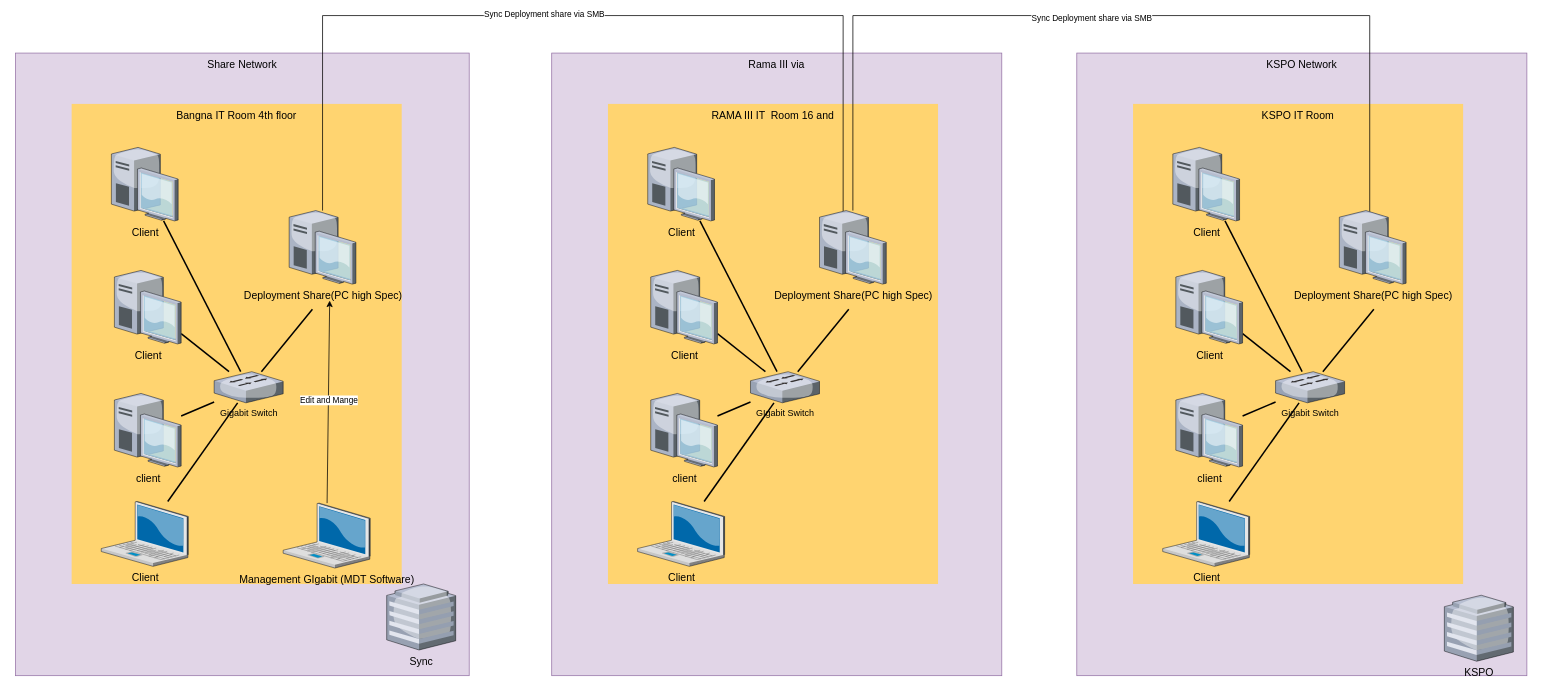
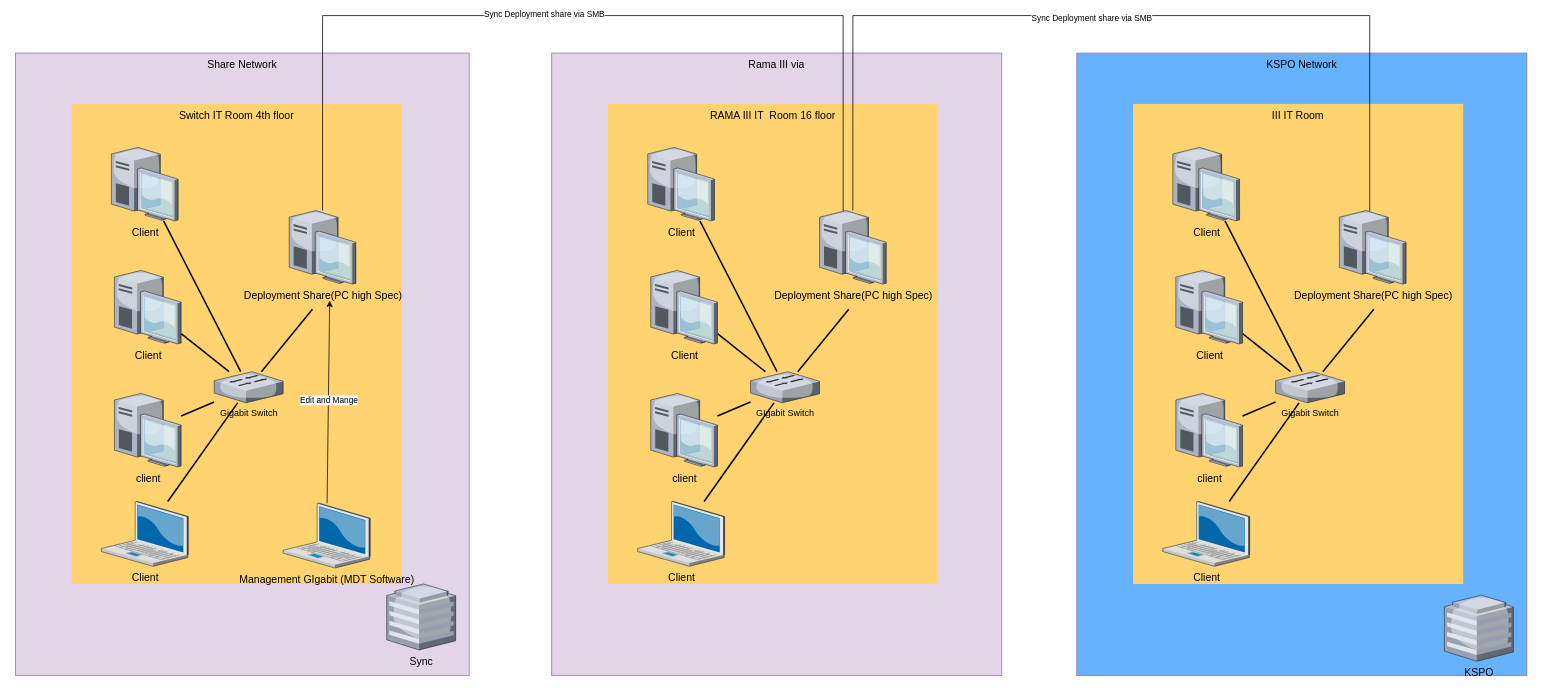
  <mxCell id="0" style=";html=1;" />
  <mxCell id="1" style=";html=1;" parent="0" />
  <mxCell id="2" value="Share Network" style="whiteSpace=wrap;html=1;fillColor=#e1d5e7;fontSize=14;strokeColor=#9673a6;verticalAlign=top;" vertex="1" parent="1"><mxGeometry x="20" y="70" width="605" height="830" as="geometry" /></mxCell>
- <mxCell id="3" value="Bangna IT Room 4th floor" style="whiteSpace=wrap;html=1;fillColor=#FFD470;gradientColor=none;fontSize=14;strokeColor=none;verticalAlign=top;" parent="1" vertex="1"><mxGeometry x="95" y="137.75" width="440" height="640" as="geometry" /></mxCell>
+ <mxCell id="3" value="Switch IT Room 4th floor" style="whiteSpace=wrap;html=1;fillColor=#FFD470;gradientColor=none;fontSize=14;strokeColor=none;verticalAlign=top;" parent="1" vertex="1"><mxGeometry x="95" y="137.75" width="440" height="640" as="geometry" /></mxCell>
  <mxCell id="4" style="edgeStyle=none;rounded=0;html=1;startSize=10;endSize=10;jettySize=auto;orthogonalLoop=1;fontSize=14;endArrow=none;endFill=0;strokeWidth=2;" parent="1" source="5" target="12" edge="1"><mxGeometry relative="1" as="geometry" /></mxCell>
  <mxCell id="5" value="Client" style="verticalLabelPosition=bottom;aspect=fixed;html=1;verticalAlign=top;strokeColor=none;shape=mxgraph.citrix.laptop_2;fillColor=#66B2FF;gradientColor=#0066CC;fontSize=14;" parent="1" vertex="1"><mxGeometry x="134.5" y="667.75" width="116" height="86.5" as="geometry" /></mxCell>
  <mxCell id="6" style="edgeStyle=none;rounded=0;html=1;startSize=10;endSize=10;jettySize=auto;orthogonalLoop=1;fontSize=14;endArrow=none;endFill=0;strokeWidth=2;" parent="1" source="7" target="12" edge="1"><mxGeometry relative="1" as="geometry" /></mxCell>
  <mxCell id="7" value="client" style="verticalLabelPosition=bottom;aspect=fixed;html=1;verticalAlign=top;strokeColor=none;shape=mxgraph.citrix.desktop;fillColor=#66B2FF;gradientColor=#0066CC;fontSize=14;" parent="1" vertex="1"><mxGeometry x="152" y="523.75" width="89" height="98" as="geometry" /></mxCell>
  <mxCell id="8" style="edgeStyle=none;rounded=0;html=1;startSize=10;endSize=10;jettySize=auto;orthogonalLoop=1;fontSize=14;endArrow=none;endFill=0;strokeWidth=2;" parent="1" source="9" target="12" edge="1"><mxGeometry relative="1" as="geometry" /></mxCell>
  <mxCell id="9" value="Client" style="verticalLabelPosition=bottom;aspect=fixed;html=1;verticalAlign=top;strokeColor=none;shape=mxgraph.citrix.desktop;fillColor=#66B2FF;gradientColor=#0066CC;fontSize=14;" parent="1" vertex="1"><mxGeometry x="152" y="359.75" width="89" height="98" as="geometry" /></mxCell>
  <mxCell id="10" style="edgeStyle=none;rounded=0;html=1;startSize=10;endSize=10;jettySize=auto;orthogonalLoop=1;fontSize=14;endArrow=none;endFill=0;strokeWidth=2;" parent="1" source="11" target="12" edge="1"><mxGeometry relative="1" as="geometry" /></mxCell>
  <mxCell id="11" value="Client" style="verticalLabelPosition=bottom;aspect=fixed;html=1;verticalAlign=top;strokeColor=none;shape=mxgraph.citrix.desktop;fillColor=#66B2FF;gradientColor=#0066CC;fontSize=14;" parent="1" vertex="1"><mxGeometry x="148" y="195.75" width="89" height="98" as="geometry" /></mxCell>
  <mxCell id="12" value="Gigabit Switch" style="verticalLabelPosition=bottom;aspect=fixed;html=1;verticalAlign=top;strokeColor=none;align=center;outlineConnect=0;shape=mxgraph.citrix.switch;" parent="1" vertex="1"><mxGeometry x="285" y="494.75" width="92" height="41.5" as="geometry" /></mxCell>
  <mxCell id="13" value="Sync" style="verticalLabelPosition=bottom;aspect=fixed;html=1;verticalAlign=top;strokeColor=none;shape=mxgraph.citrix.hq_enterprise;fillColor=#66B2FF;gradientColor=#0066CC;fontSize=14;" parent="1" vertex="1"><mxGeometry x="515" y="777.75" width="92" height="88" as="geometry" /></mxCell>
  <mxCell id="14" style="edgeStyle=none;rounded=0;html=1;startSize=10;endSize=10;jettySize=auto;orthogonalLoop=1;fontSize=14;endArrow=none;endFill=0;strokeWidth=2;" parent="1" target="12" edge="1"><mxGeometry relative="1" as="geometry"><mxPoint x="416" y="411.631" as="sourcePoint" /><mxPoint x="-165" y="507.75" as="targetPoint" /><Array as="points" /></mxGeometry></mxCell>
  <mxCell id="15" value="Rama III via" style="whiteSpace=wrap;html=1;fillColor=#e1d5e7;fontSize=14;strokeColor=#9673a6;verticalAlign=top;" vertex="1" parent="1"><mxGeometry x="735" y="70" width="600" height="830" as="geometry" /></mxCell>
- <mxCell id="16" value="RAMA III IT &amp;nbsp;Room 16 and" style="whiteSpace=wrap;html=1;fillColor=#FFD470;gradientColor=none;fontSize=14;strokeColor=none;verticalAlign=top;" vertex="1" parent="1"><mxGeometry x="810" y="137.75" width="440" height="640" as="geometry" /></mxCell>
+ <mxCell id="16" value="RAMA III IT &amp;nbsp;Room 16 floor" style="whiteSpace=wrap;html=1;fillColor=#FFD470;gradientColor=none;fontSize=14;strokeColor=none;verticalAlign=top;" vertex="1" parent="1"><mxGeometry x="810" y="137.75" width="440" height="640" as="geometry" /></mxCell>
  <mxCell id="17" style="edgeStyle=none;rounded=0;html=1;startSize=10;endSize=10;jettySize=auto;orthogonalLoop=1;fontSize=14;endArrow=none;endFill=0;strokeWidth=2;" edge="1" parent="1" source="18" target="25"><mxGeometry relative="1" as="geometry" /></mxCell>
  <mxCell id="18" value="Client" style="verticalLabelPosition=bottom;aspect=fixed;html=1;verticalAlign=top;strokeColor=none;shape=mxgraph.citrix.laptop_2;fillColor=#66B2FF;gradientColor=#0066CC;fontSize=14;" vertex="1" parent="1"><mxGeometry x="849.5" y="667.75" width="116" height="86.5" as="geometry" /></mxCell>
  <mxCell id="19" style="edgeStyle=none;rounded=0;html=1;startSize=10;endSize=10;jettySize=auto;orthogonalLoop=1;fontSize=14;endArrow=none;endFill=0;strokeWidth=2;" edge="1" parent="1" source="20" target="25"><mxGeometry relative="1" as="geometry" /></mxCell>
  <mxCell id="20" value="client" style="verticalLabelPosition=bottom;aspect=fixed;html=1;verticalAlign=top;strokeColor=none;shape=mxgraph.citrix.desktop;fillColor=#66B2FF;gradientColor=#0066CC;fontSize=14;" vertex="1" parent="1"><mxGeometry x="867" y="523.75" width="89" height="98" as="geometry" /></mxCell>
  <mxCell id="21" style="edgeStyle=none;rounded=0;html=1;startSize=10;endSize=10;jettySize=auto;orthogonalLoop=1;fontSize=14;endArrow=none;endFill=0;strokeWidth=2;" edge="1" parent="1" source="22" target="25"><mxGeometry relative="1" as="geometry" /></mxCell>
  <mxCell id="22" value="Client" style="verticalLabelPosition=bottom;aspect=fixed;html=1;verticalAlign=top;strokeColor=none;shape=mxgraph.citrix.desktop;fillColor=#66B2FF;gradientColor=#0066CC;fontSize=14;" vertex="1" parent="1"><mxGeometry x="867" y="359.75" width="89" height="98" as="geometry" /></mxCell>
  <mxCell id="23" style="edgeStyle=none;rounded=0;html=1;startSize=10;endSize=10;jettySize=auto;orthogonalLoop=1;fontSize=14;endArrow=none;endFill=0;strokeWidth=2;" edge="1" parent="1" source="24" target="25"><mxGeometry relative="1" as="geometry" /></mxCell>
  <mxCell id="24" value="Client" style="verticalLabelPosition=bottom;aspect=fixed;html=1;verticalAlign=top;strokeColor=none;shape=mxgraph.citrix.desktop;fillColor=#66B2FF;gradientColor=#0066CC;fontSize=14;" vertex="1" parent="1"><mxGeometry x="863" y="195.75" width="89" height="98" as="geometry" /></mxCell>
  <mxCell id="25" value="GIgabit Switch" style="verticalLabelPosition=bottom;aspect=fixed;html=1;verticalAlign=top;strokeColor=none;align=center;outlineConnect=0;shape=mxgraph.citrix.switch;" vertex="1" parent="1"><mxGeometry x="1000" y="494.75" width="92" height="41.5" as="geometry" /></mxCell>
  <mxCell id="26" style="edgeStyle=none;rounded=0;html=1;startSize=10;endSize=10;jettySize=auto;orthogonalLoop=1;fontSize=14;endArrow=none;endFill=0;strokeWidth=2;" edge="1" parent="1" target="25"><mxGeometry relative="1" as="geometry"><mxPoint x="1131" y="411.631" as="sourcePoint" /><mxPoint x="550" y="507.75" as="targetPoint" /><Array as="points" /></mxGeometry></mxCell>
- <mxCell id="27" value="KSPO Network" style="whiteSpace=wrap;html=1;fillColor=#e1d5e7;fontSize=14;strokeColor=#9673a6;verticalAlign=top;" vertex="1" parent="1"><mxGeometry x="1435" y="70" width="600" height="830" as="geometry" /></mxCell>
- <mxCell id="28" value="KSPO IT Room" style="whiteSpace=wrap;html=1;fillColor=#FFD470;gradientColor=none;fontSize=14;strokeColor=none;verticalAlign=top;" vertex="1" parent="1"><mxGeometry x="1510" y="137.75" width="440" height="640" as="geometry" /></mxCell>
+ <mxCell id="27" value="KSPO Network" style="whiteSpace=wrap;html=1;fillColor=#66b2ff;fontSize=14;strokeColor=#9673a6;verticalAlign=top;" vertex="1" parent="1"><mxGeometry x="1435" y="70" width="600" height="830" as="geometry" /></mxCell>
+ <mxCell id="28" value="III IT Room" style="whiteSpace=wrap;html=1;fillColor=#FFD470;gradientColor=none;fontSize=14;strokeColor=none;verticalAlign=top;" vertex="1" parent="1"><mxGeometry x="1510" y="137.75" width="440" height="640" as="geometry" /></mxCell>
  <mxCell id="29" style="edgeStyle=none;rounded=0;html=1;startSize=10;endSize=10;jettySize=auto;orthogonalLoop=1;fontSize=14;endArrow=none;endFill=0;strokeWidth=2;" edge="1" parent="1" source="30" target="37"><mxGeometry relative="1" as="geometry" /></mxCell>
  <mxCell id="30" value="Client" style="verticalLabelPosition=bottom;aspect=fixed;html=1;verticalAlign=top;strokeColor=none;shape=mxgraph.citrix.laptop_2;fillColor=#66B2FF;gradientColor=#0066CC;fontSize=14;" vertex="1" parent="1"><mxGeometry x="1549.5" y="667.75" width="116" height="86.5" as="geometry" /></mxCell>
  <mxCell id="31" style="edgeStyle=none;rounded=0;html=1;startSize=10;endSize=10;jettySize=auto;orthogonalLoop=1;fontSize=14;endArrow=none;endFill=0;strokeWidth=2;" edge="1" parent="1" source="32" target="37"><mxGeometry relative="1" as="geometry" /></mxCell>
  <mxCell id="32" value="client" style="verticalLabelPosition=bottom;aspect=fixed;html=1;verticalAlign=top;strokeColor=none;shape=mxgraph.citrix.desktop;fillColor=#66B2FF;gradientColor=#0066CC;fontSize=14;" vertex="1" parent="1"><mxGeometry x="1567" y="523.75" width="89" height="98" as="geometry" /></mxCell>
  <mxCell id="33" style="edgeStyle=none;rounded=0;html=1;startSize=10;endSize=10;jettySize=auto;orthogonalLoop=1;fontSize=14;endArrow=none;endFill=0;strokeWidth=2;" edge="1" parent="1" source="34" target="37"><mxGeometry relative="1" as="geometry" /></mxCell>
  <mxCell id="34" value="Client" style="verticalLabelPosition=bottom;aspect=fixed;html=1;verticalAlign=top;strokeColor=none;shape=mxgraph.citrix.desktop;fillColor=#66B2FF;gradientColor=#0066CC;fontSize=14;" vertex="1" parent="1"><mxGeometry x="1567" y="359.75" width="89" height="98" as="geometry" /></mxCell>
  <mxCell id="35" style="edgeStyle=none;rounded=0;html=1;startSize=10;endSize=10;jettySize=auto;orthogonalLoop=1;fontSize=14;endArrow=none;endFill=0;strokeWidth=2;" edge="1" parent="1" source="36" target="37"><mxGeometry relative="1" as="geometry" /></mxCell>
  <mxCell id="36" value="Client" style="verticalLabelPosition=bottom;aspect=fixed;html=1;verticalAlign=top;strokeColor=none;shape=mxgraph.citrix.desktop;fillColor=#66B2FF;gradientColor=#0066CC;fontSize=14;" vertex="1" parent="1"><mxGeometry x="1563" y="195.75" width="89" height="98" as="geometry" /></mxCell>
  <mxCell id="37" value="Gigabit Switch" style="verticalLabelPosition=bottom;aspect=fixed;html=1;verticalAlign=top;strokeColor=none;align=center;outlineConnect=0;shape=mxgraph.citrix.switch;" vertex="1" parent="1"><mxGeometry x="1700" y="494.75" width="92" height="41.5" as="geometry" /></mxCell>
  <mxCell id="38" value="KSPO" style="verticalLabelPosition=bottom;aspect=fixed;html=1;verticalAlign=top;strokeColor=none;shape=mxgraph.citrix.hq_enterprise;fillColor=#66B2FF;gradientColor=#0066CC;fontSize=14;" vertex="1" parent="1"><mxGeometry x="1925" y="792.75" width="92" height="88" as="geometry" /></mxCell>
  <mxCell id="39" style="edgeStyle=none;rounded=0;html=1;startSize=10;endSize=10;jettySize=auto;orthogonalLoop=1;fontSize=14;endArrow=none;endFill=0;strokeWidth=2;" edge="1" parent="1" target="37"><mxGeometry relative="1" as="geometry"><mxPoint x="1831" y="411.631" as="sourcePoint" /><mxPoint x="1250" y="507.75" as="targetPoint" /><Array as="points" /></mxGeometry></mxCell>
  <mxCell id="40" style="edgeStyle=orthogonalEdgeStyle;rounded=0;orthogonalLoop=1;jettySize=auto;html=1;entryX=0.354;entryY=0.388;entryDx=0;entryDy=0;entryPerimeter=0;endArrow=classic;endFill=1;" edge="1" parent="1" source="42" target="45"><mxGeometry relative="1" as="geometry"><Array as="points"><mxPoint x="430" y="20" /><mxPoint x="1124" y="20" /></Array></mxGeometry></mxCell>
  <mxCell id="41" value="Sync Deployment share via SMB" style="edgeLabel;html=1;align=center;verticalAlign=middle;resizable=0;points=[];" vertex="1" connectable="0" parent="40"><mxGeometry x="-0.112" y="3" relative="1" as="geometry"><mxPoint x="-1" as="offset" /></mxGeometry></mxCell>
  <mxCell id="42" value="Deployment Share(PC high Spec)" style="verticalLabelPosition=bottom;aspect=fixed;html=1;verticalAlign=top;strokeColor=none;shape=mxgraph.citrix.desktop;fillColor=#66B2FF;gradientColor=#0066CC;fontSize=14;" vertex="1" parent="1"><mxGeometry x="385" y="280" width="89" height="98" as="geometry" /></mxCell>
  <mxCell id="43" style="edgeStyle=orthogonalEdgeStyle;rounded=0;orthogonalLoop=1;jettySize=auto;html=1;entryX=0.455;entryY=0.643;entryDx=0;entryDy=0;entryPerimeter=0;endArrow=classic;endFill=1;" edge="1" parent="1" source="45" target="46"><mxGeometry relative="1" as="geometry"><Array as="points"><mxPoint x="1137" y="20" /><mxPoint x="1826" y="20" /></Array></mxGeometry></mxCell>
  <mxCell id="44" value="Sync Deployment share via SMB" style="edgeLabel;html=1;align=center;verticalAlign=middle;resizable=0;points=[];" vertex="1" connectable="0" parent="43"><mxGeometry x="-0.092" y="-3" relative="1" as="geometry"><mxPoint x="1" as="offset" /></mxGeometry></mxCell>
  <mxCell id="45" value="Deployment Share(PC high Spec)" style="verticalLabelPosition=bottom;aspect=fixed;html=1;verticalAlign=top;strokeColor=none;shape=mxgraph.citrix.desktop;fillColor=#66B2FF;gradientColor=#0066CC;fontSize=14;" vertex="1" parent="1"><mxGeometry x="1092" y="280" width="89" height="98" as="geometry" /></mxCell>
  <mxCell id="46" value="Deployment Share(PC high Spec)" style="verticalLabelPosition=bottom;aspect=fixed;html=1;verticalAlign=top;strokeColor=none;shape=mxgraph.citrix.desktop;fillColor=#66B2FF;gradientColor=#0066CC;fontSize=14;" vertex="1" parent="1"><mxGeometry x="1785" y="280" width="89" height="98" as="geometry" /></mxCell>
  <mxCell id="47" style="edgeStyle=none;rounded=0;orthogonalLoop=1;jettySize=auto;html=1;endArrow=classic;endFill=1;" edge="1" parent="1" source="49"><mxGeometry relative="1" as="geometry"><mxPoint x="439" y="400" as="targetPoint" /></mxGeometry></mxCell>
  <mxCell id="48" value="Edit and Mange" style="edgeLabel;html=1;align=center;verticalAlign=middle;resizable=0;points=[];" vertex="1" connectable="0" parent="47"><mxGeometry x="0.029" relative="1" as="geometry"><mxPoint y="1" as="offset" /></mxGeometry></mxCell>
  <mxCell id="49" value="Management GIgabit (MDT Software)" style="verticalLabelPosition=bottom;aspect=fixed;html=1;verticalAlign=top;strokeColor=none;shape=mxgraph.citrix.laptop_2;fillColor=#66B2FF;gradientColor=#0066CC;fontSize=14;" vertex="1" parent="1"><mxGeometry x="377" y="670" width="116" height="86.5" as="geometry" /></mxCell>
